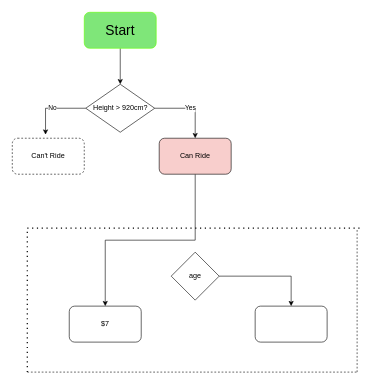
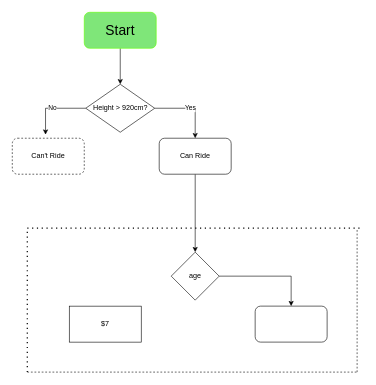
  <mxCell id="0" />
  <mxCell id="1" parent="0" />
  <mxCell id="2" style="edgeStyle=orthogonalEdgeStyle;rounded=0;orthogonalLoop=1;jettySize=auto;html=1;" edge="1" parent="1" source="3" target="5"><mxGeometry relative="1" as="geometry"><mxPoint x="200" y="140" as="targetPoint" /></mxGeometry></mxCell>
  <mxCell id="3" value="&lt;font style=&quot;font-size: 23px;&quot;&gt;Start&lt;/font&gt;" style="rounded=1;whiteSpace=wrap;html=1;fillColor=#7fe679;strokeColor=#61ff05;fontSize=1;" vertex="1" parent="1"><mxGeometry x="140" y="20" width="120" height="60" as="geometry" /></mxCell>
  <mxCell id="4" value="Yes" style="edgeStyle=orthogonalEdgeStyle;rounded=0;orthogonalLoop=1;jettySize=auto;html=1;entryX=0.5;entryY=0;entryDx=0;entryDy=0;" edge="1" parent="1" source="5" target="9"><mxGeometry relative="1" as="geometry" /></mxCell>
  <mxCell id="5" value="Height &amp;gt; 920cm?" style="rhombus;whiteSpace=wrap;html=1;" vertex="1" parent="1"><mxGeometry x="142.5" y="140" width="115" height="80" as="geometry" /></mxCell>
  <mxCell id="6" value="Can't Ride" style="rounded=1;whiteSpace=wrap;html=1;dashed=1;" vertex="1" parent="1"><mxGeometry x="20" y="230" width="120" height="60" as="geometry" /></mxCell>
  <mxCell id="7" value="No" style="edgeStyle=orthogonalEdgeStyle;rounded=0;orthogonalLoop=1;jettySize=auto;html=1;entryX=0.462;entryY=-0.1;entryDx=0;entryDy=0;entryPerimeter=0;" edge="1" parent="1" source="5" target="6"><mxGeometry relative="1" as="geometry" /></mxCell>
- <mxCell id="8" style="edgeStyle=orthogonalEdgeStyle;rounded=0;orthogonalLoop=1;jettySize=auto;html=1;exitX=0.5;exitY=1;exitDx=0;exitDy=0;" edge="1" parent="1" source="9" target="16"><mxGeometry relative="1" as="geometry"><mxPoint x="325" y="430" as="targetPoint" /></mxGeometry></mxCell>
- <mxCell id="9" value="Can Ride" style="rounded=1;whiteSpace=wrap;html=1;fillColor=#f8cecc;" vertex="1" parent="1"><mxGeometry x="265" y="230" width="120" height="60" as="geometry" /></mxCell>
+ <mxCell id="8" style="edgeStyle=orthogonalEdgeStyle;rounded=0;orthogonalLoop=1;jettySize=auto;html=1;exitX=0.5;exitY=1;exitDx=0;exitDy=0;" edge="1" parent="1" source="9" target="14"><mxGeometry relative="1" as="geometry"><mxPoint x="325" y="430" as="targetPoint" /></mxGeometry></mxCell>
+ <mxCell id="9" value="Can Ride" style="rounded=1;whiteSpace=wrap;html=1;" vertex="1" parent="1"><mxGeometry x="265" y="230" width="120" height="60" as="geometry" /></mxCell>
  <mxCell id="10" value="" style="endArrow=none;dashed=1;html=1;dashPattern=1 3;strokeWidth=2;rounded=0;" edge="1" parent="1"><mxGeometry width="50" height="50" relative="1" as="geometry"><mxPoint x="45" y="620" as="sourcePoint" /><mxPoint x="605" y="380" as="targetPoint" /><Array as="points"><mxPoint x="45" y="380" /></Array></mxGeometry></mxCell>
  <mxCell id="11" value="" style="endArrow=none;dashed=1;html=1;rounded=0;" edge="1" parent="1"><mxGeometry width="50" height="50" relative="1" as="geometry"><mxPoint x="45" y="620" as="sourcePoint" /><mxPoint x="595" y="620" as="targetPoint" /></mxGeometry></mxCell>
  <mxCell id="12" value="" style="endArrow=none;dashed=1;html=1;rounded=0;" edge="1" parent="1"><mxGeometry width="50" height="50" relative="1" as="geometry"><mxPoint x="595" y="620" as="sourcePoint" /><mxPoint x="595" y="380" as="targetPoint" /></mxGeometry></mxCell>
  <mxCell id="13" style="edgeStyle=orthogonalEdgeStyle;rounded=0;orthogonalLoop=1;jettySize=auto;html=1;exitX=1;exitY=0.5;exitDx=0;exitDy=0;" edge="1" parent="1" source="14" target="15"><mxGeometry relative="1" as="geometry"><mxPoint x="485" y="540" as="targetPoint" /></mxGeometry></mxCell>
  <mxCell id="14" value="age" style="rhombus;whiteSpace=wrap;html=1;" vertex="1" parent="1"><mxGeometry x="285" y="420" width="80" height="80" as="geometry" /></mxCell>
  <mxCell id="15" value="" style="rounded=1;whiteSpace=wrap;html=1;" vertex="1" parent="1"><mxGeometry x="425" y="510" width="120" height="60" as="geometry" /></mxCell>
- <mxCell id="16" value="$7" style="rounded=1;whiteSpace=wrap;html=1;" vertex="1" parent="1"><mxGeometry x="115" y="510" width="120" height="60" as="geometry" /></mxCell>
+ <mxCell id="16" value="$7" style="whiteSpace=wrap;html=1;rounded=0;" vertex="1" parent="1"><mxGeometry x="115" y="510" width="120" height="60" as="geometry" /></mxCell>
